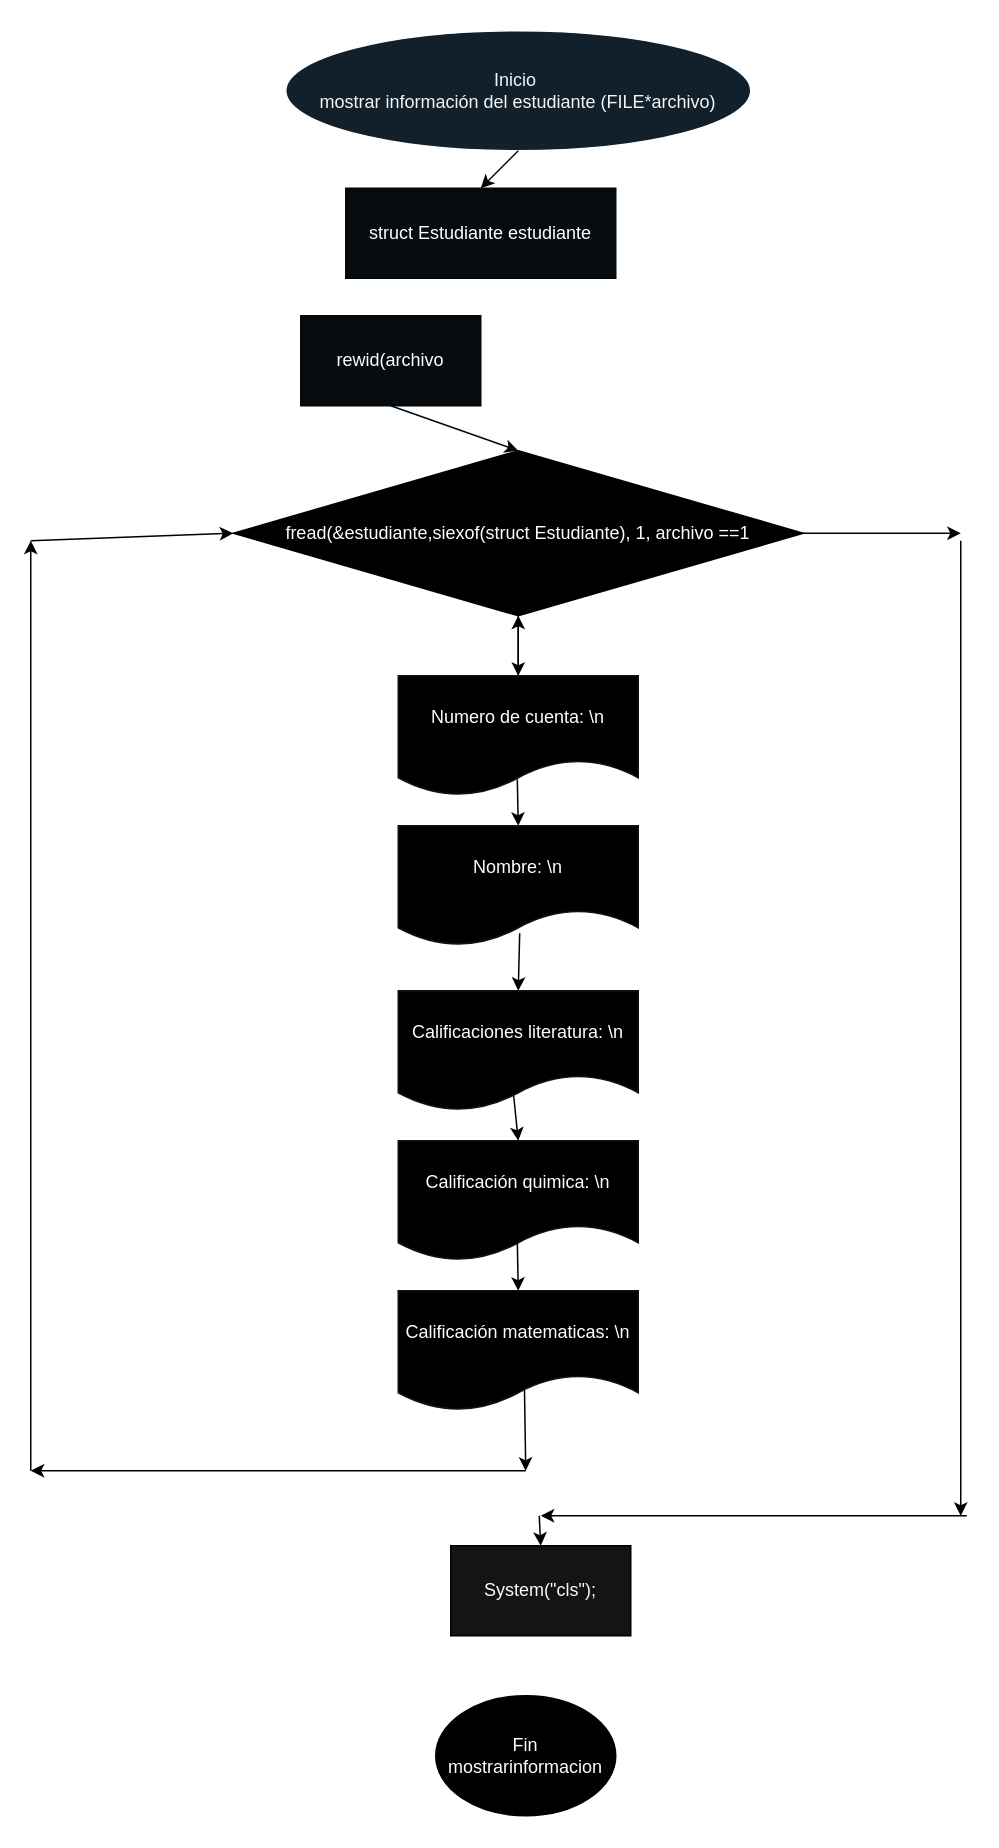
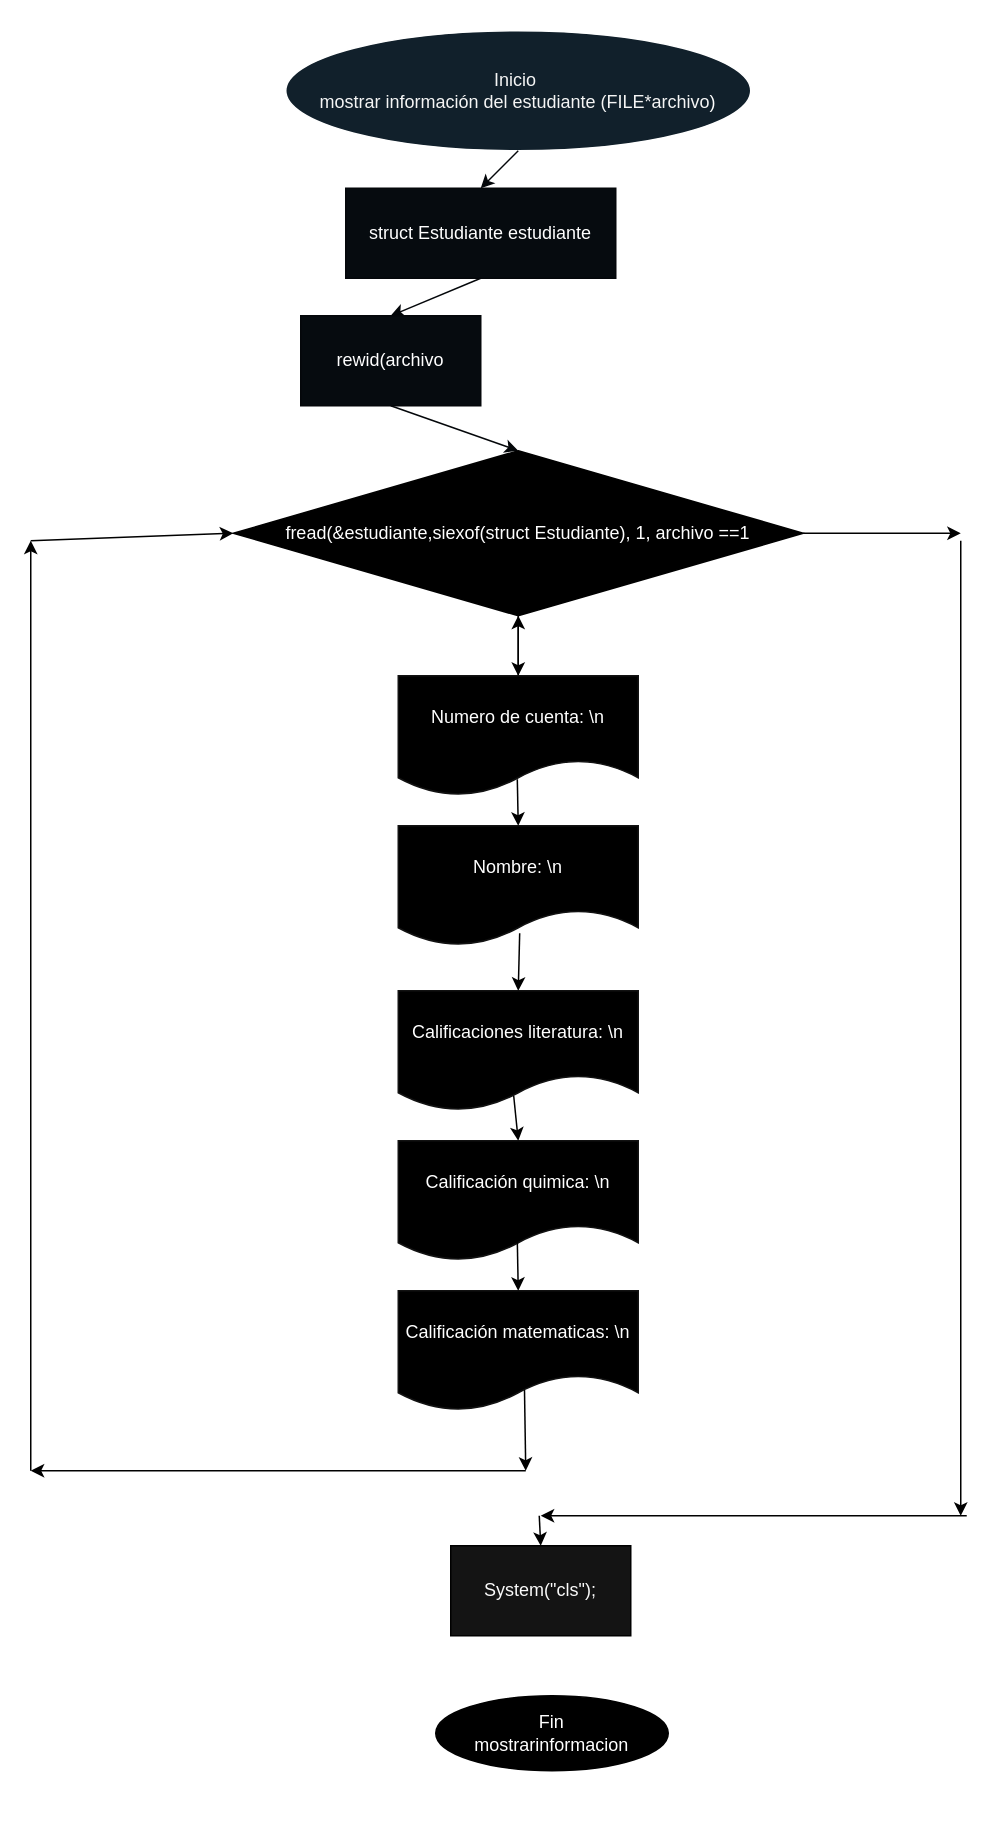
  <mxCell id="0" />
  <mxCell id="1" parent="0" />
  <mxCell id="2" value="&lt;font color=&quot;#f5f5f5&quot;&gt;Inicio&amp;nbsp;&lt;br&gt;mostrar información del estudiante (FILE*archivo&lt;/font&gt;)" style="ellipse;whiteSpace=wrap;html=1;fillColor=#11202B;rounded=0;labelBackgroundColor=none;strokeColor=#FFFFFF;fontColor=#FFFFFF;" vertex="1" parent="1"><mxGeometry x="190" y="20" width="310" height="80" as="geometry" /></mxCell>
  <mxCell id="3" value="" style="endArrow=classic;html=1;rounded=0;exitX=0.5;exitY=1;exitDx=0;exitDy=0;entryX=0.5;entryY=0;entryDx=0;entryDy=0;labelBackgroundColor=none;strokeColor=#04070A;fontColor=default;" edge="1" parent="1" source="2" target="4"><mxGeometry width="50" height="50" relative="1" as="geometry"><mxPoint x="290" y="330" as="sourcePoint" /><mxPoint x="310" y="250" as="targetPoint" /></mxGeometry></mxCell>
  <mxCell id="4" value="&lt;font color=&quot;#ffffff&quot;&gt;struct Estudiante estudiante&lt;/font&gt;" style="rounded=0;whiteSpace=wrap;html=1;fillColor=#060B0F;labelBackgroundColor=none;strokeColor=#04070A;fontColor=#FFFFFF;" vertex="1" parent="1"><mxGeometry x="230" y="125" width="180" height="60" as="geometry" /></mxCell>
+ <mxCell id="5" value="" style="endArrow=classic;html=1;rounded=0;exitX=0.5;exitY=1;exitDx=0;exitDy=0;entryX=0.5;entryY=0;entryDx=0;entryDy=0;labelBackgroundColor=none;strokeColor=#04070A;fontColor=default;" edge="1" parent="1" source="4" target="6"><mxGeometry width="50" height="50" relative="1" as="geometry"><mxPoint x="320" y="270" as="sourcePoint" /><mxPoint x="345" y="260" as="targetPoint" /></mxGeometry></mxCell>
  <mxCell id="6" value="&lt;font color=&quot;#ffffff&quot;&gt;rewid(archivo&lt;/font&gt;" style="rounded=0;whiteSpace=wrap;html=1;fillColor=#060B0F;labelBackgroundColor=none;strokeColor=#04070A;fontColor=#FFFFFF;" vertex="1" parent="1"><mxGeometry x="200" y="210" width="120" height="60" as="geometry" /></mxCell>
  <mxCell id="7" value="" style="endArrow=classic;html=1;exitX=0.5;exitY=1;exitDx=0;exitDy=0;entryX=0.5;entryY=0;entryDx=0;entryDy=0;strokeColor=#04070A;" edge="1" parent="1" source="6" target="8"><mxGeometry width="50" height="50" relative="1" as="geometry"><mxPoint x="300" y="400" as="sourcePoint" /><mxPoint x="350" y="350" as="targetPoint" /></mxGeometry></mxCell>
  <mxCell id="8" value="fread(&amp;amp;estudiante,siexof(struct Estudiante), 1, archivo ==1" style="rhombus;whiteSpace=wrap;html=1;fontColor=#FFFFFF;fillColor=#000000;fillStyle=solid;" vertex="1" parent="1"><mxGeometry x="155" y="300" width="380" height="110" as="geometry" /></mxCell>
  <mxCell id="9" value="" style="edgeStyle=orthogonalEdgeStyle;orthogonalLoop=1;jettySize=auto;html=1;" edge="1" parent="1" source="10" target="8"><mxGeometry relative="1" as="geometry" /></mxCell>
  <mxCell id="10" value="Numero de cuenta: \n" style="shape=document;whiteSpace=wrap;html=1;boundedLbl=1;fontColor=#FFFFFF;strokeColor=#121212;fillColor=#000000;" vertex="1" parent="1"><mxGeometry x="265" y="450" width="160" height="80" as="geometry" /></mxCell>
  <mxCell id="11" value="Nombre: \n" style="shape=document;whiteSpace=wrap;html=1;boundedLbl=1;fontColor=#FFFFFF;strokeColor=#121212;fillColor=#000000;" vertex="1" parent="1"><mxGeometry x="265" y="550" width="160" height="80" as="geometry" /></mxCell>
  <mxCell id="12" value="Calificaciones literatura: \n" style="shape=document;whiteSpace=wrap;html=1;boundedLbl=1;fontColor=#FFFFFF;strokeColor=#121212;fillColor=#000000;" vertex="1" parent="1"><mxGeometry x="265" y="660" width="160" height="80" as="geometry" /></mxCell>
  <mxCell id="13" value="Calificación quimica: \n" style="shape=document;whiteSpace=wrap;html=1;boundedLbl=1;fontColor=#FFFFFF;strokeColor=#121212;fillColor=#000000;" vertex="1" parent="1"><mxGeometry x="265" y="760" width="160" height="80" as="geometry" /></mxCell>
  <mxCell id="14" value="Calificación matematicas: \n" style="shape=document;whiteSpace=wrap;html=1;boundedLbl=1;fontColor=#FFFFFF;strokeColor=#121212;fillColor=#000000;" vertex="1" parent="1"><mxGeometry x="265" y="860" width="160" height="80" as="geometry" /></mxCell>
  <mxCell id="15" value="" style="endArrow=classic;html=1;exitX=0.5;exitY=1;exitDx=0;exitDy=0;entryX=0.5;entryY=0;entryDx=0;entryDy=0;" edge="1" parent="1" source="8" target="10"><mxGeometry width="50" height="50" relative="1" as="geometry"><mxPoint x="340" y="580" as="sourcePoint" /><mxPoint x="340" y="610" as="targetPoint" /></mxGeometry></mxCell>
  <mxCell id="16" value="" style="endArrow=classic;html=1;exitX=0.496;exitY=0.863;exitDx=0;exitDy=0;exitPerimeter=0;entryX=0.5;entryY=0;entryDx=0;entryDy=0;" edge="1" parent="1" source="10" target="11"><mxGeometry width="50" height="50" relative="1" as="geometry"><mxPoint x="350" y="540" as="sourcePoint" /><mxPoint x="350" y="601.76" as="targetPoint" /></mxGeometry></mxCell>
  <mxCell id="17" value="" style="endArrow=classic;html=1;entryX=0.5;entryY=0;entryDx=0;entryDy=0;exitX=0.506;exitY=0.896;exitDx=0;exitDy=0;exitPerimeter=0;" edge="1" parent="1" source="11" target="12"><mxGeometry width="50" height="50" relative="1" as="geometry"><mxPoint x="350" y="660" as="sourcePoint" /><mxPoint x="340" y="700" as="targetPoint" /></mxGeometry></mxCell>
  <mxCell id="18" value="" style="endArrow=classic;html=1;entryX=0.5;entryY=0;entryDx=0;entryDy=0;exitX=0.481;exitY=0.875;exitDx=0;exitDy=0;exitPerimeter=0;" edge="1" parent="1" source="12" target="13"><mxGeometry width="50" height="50" relative="1" as="geometry"><mxPoint x="340" y="740" as="sourcePoint" /><mxPoint x="340" y="880" as="targetPoint" /></mxGeometry></mxCell>
  <mxCell id="19" value="" style="endArrow=classic;html=1;entryX=0.5;entryY=0;entryDx=0;entryDy=0;exitX=0.496;exitY=0.825;exitDx=0;exitDy=0;exitPerimeter=0;" edge="1" parent="1" source="13" target="14"><mxGeometry width="50" height="50" relative="1" as="geometry"><mxPoint x="570" y="940" as="sourcePoint" /><mxPoint x="340" y="700" as="targetPoint" /></mxGeometry></mxCell>
  <mxCell id="20" value="" style="endArrow=classic;html=1;exitX=0.526;exitY=0.825;exitDx=0;exitDy=0;exitPerimeter=0;" edge="1" parent="1" source="14"><mxGeometry width="50" height="50" relative="1" as="geometry"><mxPoint x="350" y="1080" as="sourcePoint" /><mxPoint x="350" y="980" as="targetPoint" /></mxGeometry></mxCell>
  <mxCell id="21" value="" style="endArrow=classic;html=1;" edge="1" parent="1"><mxGeometry width="50" height="50" relative="1" as="geometry"><mxPoint x="350" y="980" as="sourcePoint" /><mxPoint x="20" y="980" as="targetPoint" /></mxGeometry></mxCell>
  <mxCell id="22" value="" style="endArrow=classic;html=1;" edge="1" parent="1"><mxGeometry width="50" height="50" relative="1" as="geometry"><mxPoint x="20" y="980" as="sourcePoint" /><mxPoint x="20" y="360" as="targetPoint" /></mxGeometry></mxCell>
  <mxCell id="23" value="" style="endArrow=classic;html=1;entryX=0;entryY=0.5;entryDx=0;entryDy=0;" edge="1" parent="1" target="8"><mxGeometry width="50" height="50" relative="1" as="geometry"><mxPoint x="20" y="360" as="sourcePoint" /><mxPoint x="340" y="430" as="targetPoint" /></mxGeometry></mxCell>
  <mxCell id="24" value="" style="endArrow=classic;html=1;exitX=1;exitY=0.5;exitDx=0;exitDy=0;" edge="1" parent="1" source="8"><mxGeometry width="50" height="50" relative="1" as="geometry"><mxPoint x="580" y="350" as="sourcePoint" /><mxPoint x="640" y="355" as="targetPoint" /></mxGeometry></mxCell>
  <mxCell id="25" value="" style="endArrow=classic;html=1;" edge="1" parent="1"><mxGeometry width="50" height="50" relative="1" as="geometry"><mxPoint x="640" y="360" as="sourcePoint" /><mxPoint x="640" y="1010" as="targetPoint" /></mxGeometry></mxCell>
  <mxCell id="26" value="" style="endArrow=classic;html=1;" edge="1" parent="1"><mxGeometry width="50" height="50" relative="1" as="geometry"><mxPoint x="644" y="1010" as="sourcePoint" /><mxPoint x="360" y="1010" as="targetPoint" /></mxGeometry></mxCell>
  <mxCell id="27" value="" style="endArrow=classic;html=1;exitX=0.526;exitY=0.825;exitDx=0;exitDy=0;exitPerimeter=0;entryX=0.5;entryY=0;entryDx=0;entryDy=0;" edge="1" parent="1" target="28"><mxGeometry width="50" height="50" relative="1" as="geometry"><mxPoint x="359" y="1010" as="sourcePoint" /><mxPoint x="360" y="1064" as="targetPoint" /></mxGeometry></mxCell>
  <mxCell id="28" value="System(&quot;cls&quot;);" style="rounded=0;whiteSpace=wrap;html=1;fillColor=#141414;fontColor=#FAFAFA;" vertex="1" parent="1"><mxGeometry x="300" y="1030" width="120" height="60" as="geometry" /></mxCell>
- <mxCell id="29" value="Fin&lt;br&gt;mostrarinformacion" style="ellipse;whiteSpace=wrap;html=1;fontColor=#FFFFFF;fillColor=#000000;" vertex="1" parent="1"><mxGeometry x="290" y="1130" width="120" height="80" as="geometry" /></mxCell>
+ <mxCell id="29" value="Fin&lt;br&gt;mostrarinformacion" style="ellipse;whiteSpace=wrap;html=1;fontColor=#FFFFFF;fillColor=#000000;" vertex="1" parent="1"><mxGeometry x="290" y="1130" width="155" height="50" as="geometry" /></mxCell>
